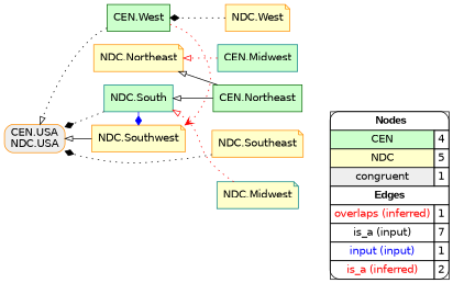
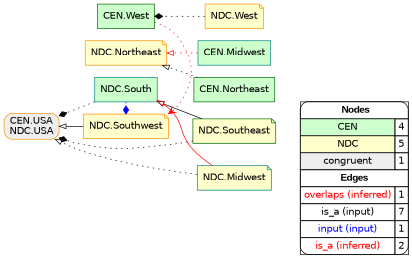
  digraph {
    rankdir=RL
    node [fillcolor="#FFFFCC" fontname=helvetica shape=box style=filled color=darkorange]
    edge [arrowhead=onormal color="#000000" constraint=true penwidth=1 style=dotted]
    n1 [fillcolor=white label=<   <TABLE BORDER="0" CELLBORDER="1" CELLSPACING="0" CELLPADDING="4">  <TR> <TD COLSPAN="2"><font face="Arial Black"> Nodes</font></TD> </TR>  <TR>   <TD bgcolor="#CCFFCC" fontname="helvetica">CEN</TD>   <TD>4</TD>   </TR>  <TR>   <TD bgcolor="#FFFFCC" fontname="helvetica">NDC</TD>   <TD>5</TD>   </TR>  <TR>   <TD bgcolor="#EEEEEE" fontname="helvetica">congruent</TD>   <TD>1</TD>   </TR>  <TR> <TD COLSPAN="2"><font face = "Arial Black"> Edges </font></TD> </TR>  <TR>   <TD><font color ="#FF0000">overlaps (inferred)</font></TD><TD>1</TD> </TR> <TR>   <TD><font color ="#000000">is_a (input)</font></TD><TD>7</TD> </TR> <TR>   <TD><font color ="#0000FF">input (input)</font></TD><TD>1</TD> </TR> <TR>   <TD><font color ="#FF0000">is_a (inferred)</font></TD><TD>2</TD> </TR> </TABLE>   > margin=0 style="filled,rounded" color=""]
    "CEN.Midwest" [color=teal fillcolor="#CCFFCC"]
    "NDC.Northeast" [shape=note]
    n4 [color=teal fillcolor="#CCFFCC" label="NDC.South"]
    "NDC.Southwest" [shape=note]
    "CEN.USA\nNDC.USA" [fillcolor="#EEEEEE" style="filled,rounded"]
    "CEN.West" [color=darkgreen fillcolor="#CCFFCC"]
    "CEN.Northeast" [color=darkgreen fillcolor="#CCFFCC"]
-   "NDC.Southeast" [shape=note]
+   "NDC.Southeast" [color=darkgreen shape=note]
    "NDC.Midwest" [color=teal shape=note]
    "NDC.West" [shape=note]
    subgraph sub_1 {
      rank=source
      n1
    }
    "CEN.Midwest" -> "NDC.Northeast" [color="#FF0000"]
-   n4 -> "NDC.Southwest" [arrowhead=diamond color="#0000FF" constraint=false style=solid]
+   n4 -> "NDC.Southwest" [arrowhead=diamond color="#0000FF" constraint=false]
    n4 -> "CEN.USA\nNDC.USA" [arrowhead=diamond]
    "NDC.Southwest" -> "CEN.USA\nNDC.USA" [style=solid]
    "CEN.West" -> "NDC.Southwest" [arrowhead=vee color="#FF0000" constraint=false]
-   "CEN.West" -> "CEN.USA\nNDC.USA"
-   "CEN.Northeast" -> "NDC.Northeast" [style=solid]
-   "CEN.Northeast" -> n4 [style=solid]
+   "NDC.Midwest" -> "CEN.USA\nNDC.USA"
+   "CEN.Northeast" -> "NDC.Northeast"
+   "NDC.Southeast" -> n4 [style=solid]
    "NDC.Southeast" -> "CEN.USA\nNDC.USA" [arrowhead=diamond]
-   "NDC.Midwest" -> n4 [color="#FF0000"]
+   "NDC.Midwest" -> n4 [color="#FF0000" style=solid]
    "NDC.West" -> "CEN.West" [arrowhead=diamond]
  }
